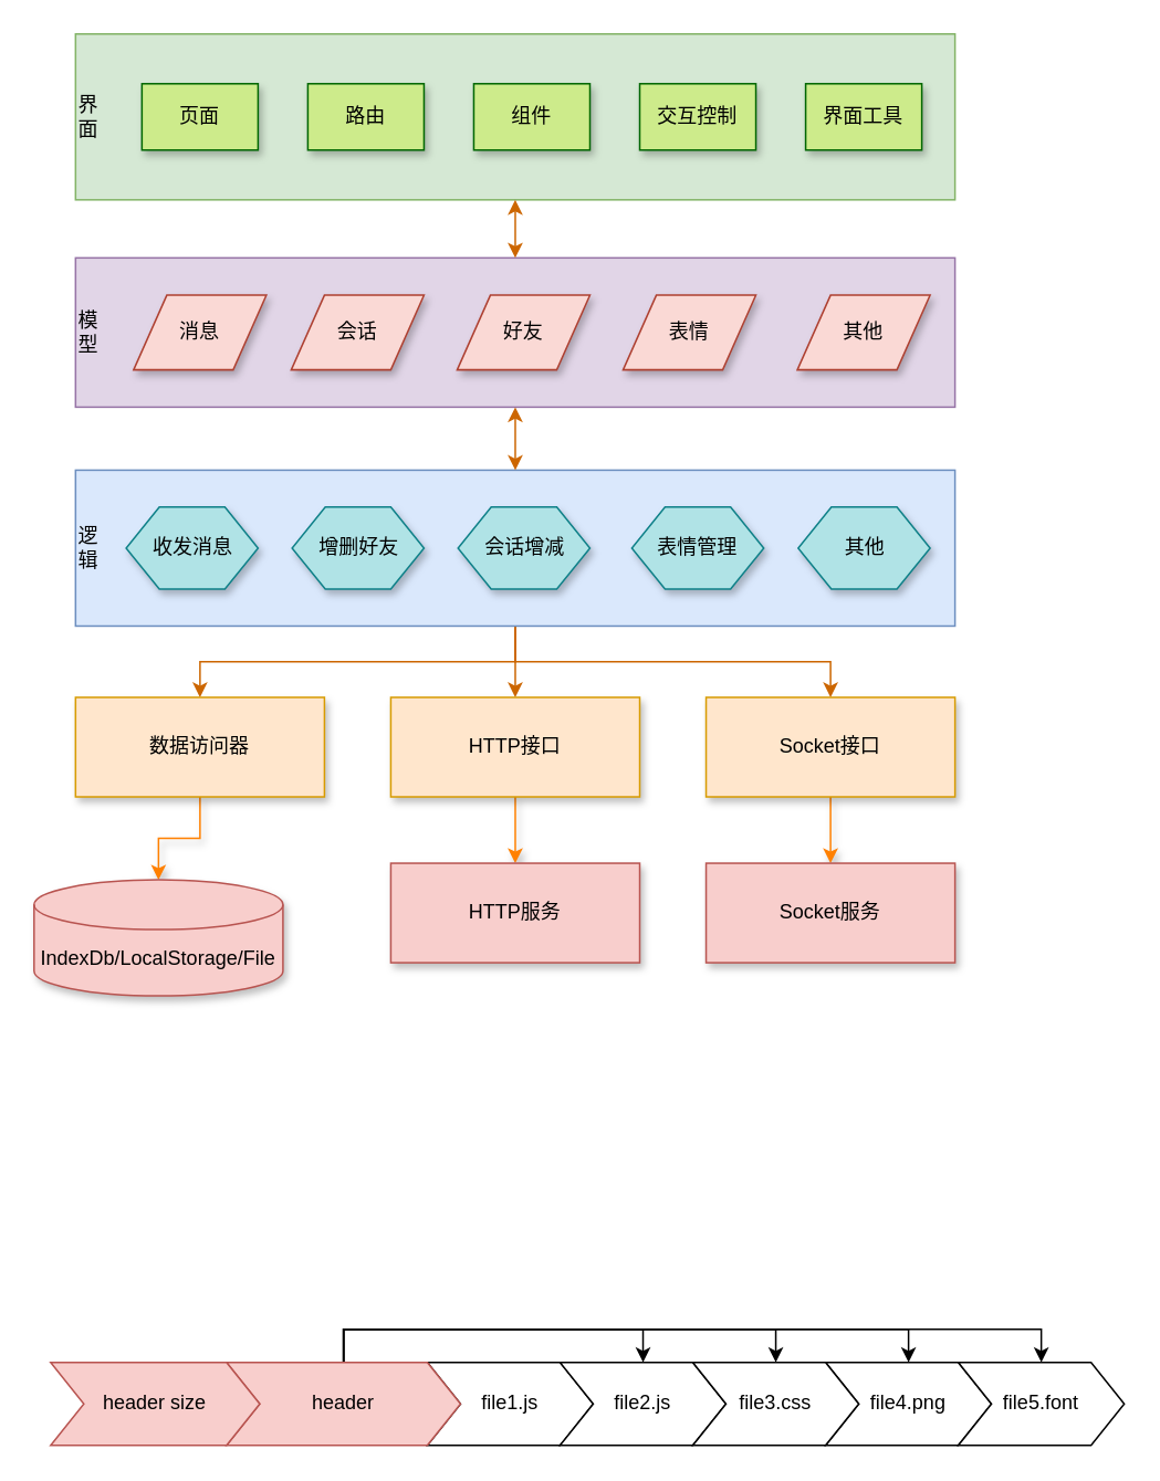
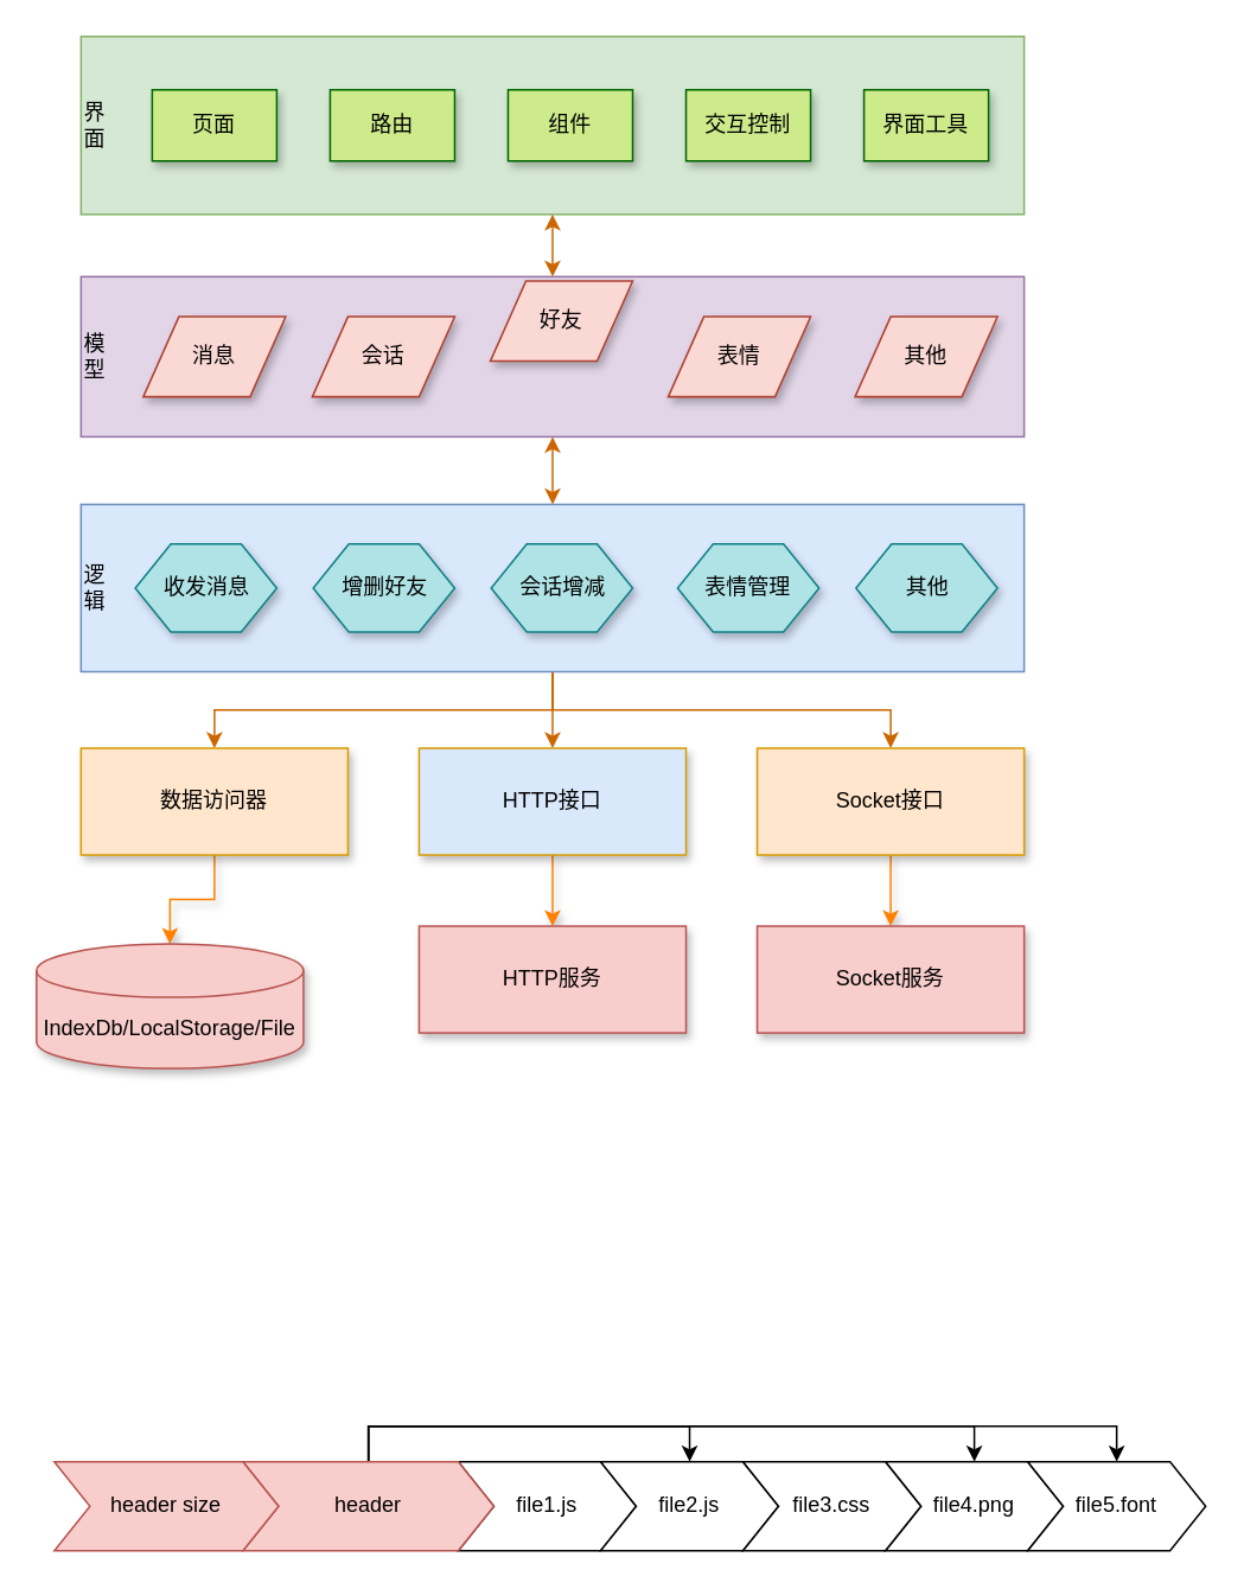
  <mxCell id="0" />
  <mxCell id="1" parent="0" />
  <mxCell id="2" value="界&lt;br&gt;面" style="rounded=0;whiteSpace=wrap;html=1;align=left;fillColor=#d5e8d4;strokeColor=#82b366;" parent="1" vertex="1"><mxGeometry x="45" y="20" width="530" height="100" as="geometry" /></mxCell>
  <mxCell id="3" value="模&lt;br&gt;型" style="rounded=0;whiteSpace=wrap;html=1;align=left;fillColor=#e1d5e7;strokeColor=#9673a6;" parent="1" vertex="1"><mxGeometry x="45" y="155" width="530" height="90" as="geometry" /></mxCell>
  <mxCell id="4" style="edgeStyle=orthogonalEdgeStyle;rounded=0;orthogonalLoop=1;jettySize=auto;html=1;exitX=0.5;exitY=1;exitDx=0;exitDy=0;entryX=0.5;entryY=0;entryDx=0;entryDy=0;fillColor=#0050ef;strokeColor=#CC6600;" parent="1" source="7" target="13" edge="1"><mxGeometry relative="1" as="geometry" /></mxCell>
  <mxCell id="5" style="edgeStyle=orthogonalEdgeStyle;rounded=0;orthogonalLoop=1;jettySize=auto;html=1;exitX=0.5;exitY=1;exitDx=0;exitDy=0;entryX=0.5;entryY=0;entryDx=0;entryDy=0;fillColor=#0050ef;strokeColor=#CC6600;" parent="1" source="7" target="11" edge="1"><mxGeometry relative="1" as="geometry" /></mxCell>
  <mxCell id="6" style="edgeStyle=orthogonalEdgeStyle;rounded=0;orthogonalLoop=1;jettySize=auto;html=1;exitX=0.5;exitY=1;exitDx=0;exitDy=0;entryX=0.5;entryY=0;entryDx=0;entryDy=0;fillColor=#0050ef;strokeColor=#CC6600;" parent="1" source="7" target="9" edge="1"><mxGeometry relative="1" as="geometry" /></mxCell>
  <mxCell id="7" value="逻&lt;br&gt;辑" style="rounded=0;whiteSpace=wrap;html=1;align=left;fillColor=#dae8fc;strokeColor=#6c8ebf;" parent="1" vertex="1"><mxGeometry x="45" y="283" width="530" height="94" as="geometry" /></mxCell>
  <mxCell id="8" style="edgeStyle=orthogonalEdgeStyle;rounded=0;orthogonalLoop=1;jettySize=auto;html=1;exitX=0.5;exitY=1;exitDx=0;exitDy=0;entryX=0.5;entryY=0;entryDx=0;entryDy=0;entryPerimeter=0;shadow=1;strokeColor=#FF8000;" parent="1" source="9" target="16" edge="1"><mxGeometry relative="1" as="geometry" /></mxCell>
  <mxCell id="9" value="数据访问器" style="rounded=0;whiteSpace=wrap;html=1;fillColor=#ffe6cc;strokeColor=#d79b00;shadow=1;" parent="1" vertex="1"><mxGeometry x="45" y="420" width="150" height="60" as="geometry" /></mxCell>
  <mxCell id="10" style="edgeStyle=orthogonalEdgeStyle;rounded=0;orthogonalLoop=1;jettySize=auto;html=1;exitX=0.5;exitY=1;exitDx=0;exitDy=0;entryX=0.5;entryY=0;entryDx=0;entryDy=0;shadow=1;strokeColor=#FF8000;" parent="1" source="11" target="15" edge="1"><mxGeometry relative="1" as="geometry" /></mxCell>
- <mxCell id="11" value="HTTP接口" style="rounded=0;whiteSpace=wrap;html=1;fillColor=#ffe6cc;strokeColor=#d79b00;shadow=1;" parent="1" vertex="1"><mxGeometry x="235" y="420" width="150" height="60" as="geometry" /></mxCell>
+ <mxCell id="11" value="HTTP接口" style="rounded=0;whiteSpace=wrap;html=1;fillColor=#dae8fc;strokeColor=#d79b00;shadow=1;" parent="1" vertex="1"><mxGeometry x="235" y="420" width="150" height="60" as="geometry" /></mxCell>
  <mxCell id="12" style="edgeStyle=orthogonalEdgeStyle;rounded=0;orthogonalLoop=1;jettySize=auto;html=1;exitX=0.5;exitY=1;exitDx=0;exitDy=0;entryX=0.5;entryY=0;entryDx=0;entryDy=0;shadow=1;strokeColor=#FF8000;" parent="1" source="13" target="14" edge="1"><mxGeometry relative="1" as="geometry" /></mxCell>
  <mxCell id="13" value="Socket接口" style="rounded=0;whiteSpace=wrap;html=1;fillColor=#ffe6cc;strokeColor=#d79b00;shadow=1;" parent="1" vertex="1"><mxGeometry x="425" y="420" width="150" height="60" as="geometry" /></mxCell>
  <mxCell id="14" value="Socket服务" style="rounded=0;whiteSpace=wrap;html=1;fillColor=#f8cecc;strokeColor=#b85450;shadow=1;" parent="1" vertex="1"><mxGeometry x="425" y="520" width="150" height="60" as="geometry" /></mxCell>
  <mxCell id="15" value="HTTP服务" style="rounded=0;whiteSpace=wrap;html=1;fillColor=#f8cecc;strokeColor=#b85450;shadow=1;" parent="1" vertex="1"><mxGeometry x="235" y="520" width="150" height="60" as="geometry" /></mxCell>
  <mxCell id="16" value="IndexDb/LocalStorage/File" style="shape=cylinder3;whiteSpace=wrap;html=1;boundedLbl=1;backgroundOutline=1;size=15;fillColor=#f8cecc;strokeColor=#b85450;shadow=1;" parent="1" vertex="1"><mxGeometry x="20" y="530" width="150" height="70" as="geometry" /></mxCell>
  <mxCell id="17" value="" style="endArrow=classic;startArrow=classic;html=1;exitX=0.5;exitY=0;exitDx=0;exitDy=0;strokeColor=#CC6600;" parent="1" source="3" target="2" edge="1"><mxGeometry width="50" height="50" relative="1" as="geometry"><mxPoint x="345" y="430" as="sourcePoint" /><mxPoint x="395" y="380" as="targetPoint" /></mxGeometry></mxCell>
  <mxCell id="18" value="页面" style="rounded=0;whiteSpace=wrap;html=1;align=center;fillColor=#cdeb8b;shadow=1;strokeColor=#006600;" parent="1" vertex="1"><mxGeometry x="85" y="50" width="70" height="40" as="geometry" /></mxCell>
  <mxCell id="19" value="路由" style="rounded=0;whiteSpace=wrap;html=1;align=center;fillColor=#cdeb8b;shadow=1;strokeColor=#006600;" parent="1" vertex="1"><mxGeometry x="185" y="50" width="70" height="40" as="geometry" /></mxCell>
  <mxCell id="20" value="组件" style="rounded=0;whiteSpace=wrap;html=1;align=center;fillColor=#cdeb8b;shadow=1;strokeColor=#006600;" parent="1" vertex="1"><mxGeometry x="285" y="50" width="70" height="40" as="geometry" /></mxCell>
  <mxCell id="21" value="交互控制" style="rounded=0;whiteSpace=wrap;html=1;align=center;fillColor=#cdeb8b;shadow=1;strokeColor=#006600;" parent="1" vertex="1"><mxGeometry x="385" y="50" width="70" height="40" as="geometry" /></mxCell>
  <mxCell id="22" value="界面工具" style="rounded=0;whiteSpace=wrap;html=1;align=center;fillColor=#cdeb8b;shadow=1;strokeColor=#006600;" parent="1" vertex="1"><mxGeometry x="485" y="50" width="70" height="40" as="geometry" /></mxCell>
  <mxCell id="23" value="消息" style="shape=parallelogram;perimeter=parallelogramPerimeter;whiteSpace=wrap;html=1;fixedSize=1;fillColor=#fad9d5;strokeColor=#ae4132;shadow=1;" parent="1" vertex="1"><mxGeometry x="80" y="177.5" width="80" height="45" as="geometry" /></mxCell>
  <mxCell id="24" value="会话" style="shape=parallelogram;perimeter=parallelogramPerimeter;whiteSpace=wrap;html=1;fixedSize=1;fillColor=#fad9d5;strokeColor=#ae4132;shadow=1;" parent="1" vertex="1"><mxGeometry x="175" y="177.5" width="80" height="45" as="geometry" /></mxCell>
- <mxCell id="25" value="好友" style="shape=parallelogram;perimeter=parallelogramPerimeter;whiteSpace=wrap;html=1;fixedSize=1;fillColor=#fad9d5;strokeColor=#ae4132;shadow=1;" parent="1" vertex="1"><mxGeometry x="275" y="177.5" width="80" height="45" as="geometry" /></mxCell>
+ <mxCell id="25" value="好友" style="shape=parallelogram;perimeter=parallelogramPerimeter;whiteSpace=wrap;html=1;fixedSize=1;fillColor=#fad9d5;strokeColor=#ae4132;shadow=1;" parent="1" vertex="1"><mxGeometry x="275" y="157.5" width="80" height="45" as="geometry" /></mxCell>
  <mxCell id="26" value="表情" style="shape=parallelogram;perimeter=parallelogramPerimeter;whiteSpace=wrap;html=1;fixedSize=1;fillColor=#fad9d5;strokeColor=#ae4132;shadow=1;" parent="1" vertex="1"><mxGeometry x="375" y="177.5" width="80" height="45" as="geometry" /></mxCell>
  <mxCell id="27" value="其他" style="shape=parallelogram;perimeter=parallelogramPerimeter;whiteSpace=wrap;html=1;fixedSize=1;fillColor=#fad9d5;strokeColor=#ae4132;shadow=1;" parent="1" vertex="1"><mxGeometry x="480" y="177.5" width="80" height="45" as="geometry" /></mxCell>
  <mxCell id="28" value="收发消息" style="shape=hexagon;perimeter=hexagonPerimeter2;whiteSpace=wrap;html=1;fixedSize=1;align=center;fillColor=#b0e3e6;strokeColor=#0e8088;shadow=1;" parent="1" vertex="1"><mxGeometry x="75.5" y="305.25" width="79.5" height="49.5" as="geometry" /></mxCell>
  <mxCell id="29" value="会话增减" style="shape=hexagon;perimeter=hexagonPerimeter2;whiteSpace=wrap;html=1;fixedSize=1;align=center;fillColor=#b0e3e6;strokeColor=#0e8088;shadow=1;" parent="1" vertex="1"><mxGeometry x="275.5" y="305.25" width="79.5" height="49.5" as="geometry" /></mxCell>
  <mxCell id="30" value="表情管理" style="shape=hexagon;perimeter=hexagonPerimeter2;whiteSpace=wrap;html=1;fixedSize=1;align=center;fillColor=#b0e3e6;strokeColor=#0e8088;shadow=1;" parent="1" vertex="1"><mxGeometry x="380.25" y="305.25" width="79.5" height="49.5" as="geometry" /></mxCell>
  <mxCell id="31" value="其他" style="shape=hexagon;perimeter=hexagonPerimeter2;whiteSpace=wrap;html=1;fixedSize=1;align=center;fillColor=#b0e3e6;strokeColor=#0e8088;shadow=1;" parent="1" vertex="1"><mxGeometry x="480.5" y="305.25" width="79.5" height="49.5" as="geometry" /></mxCell>
  <mxCell id="32" value="增删好友" style="shape=hexagon;perimeter=hexagonPerimeter2;whiteSpace=wrap;html=1;fixedSize=1;align=center;fillColor=#b0e3e6;strokeColor=#0e8088;shadow=1;" parent="1" vertex="1"><mxGeometry x="175.5" y="305.25" width="79.5" height="49.5" as="geometry" /></mxCell>
  <mxCell id="33" value="" style="endArrow=classic;startArrow=classic;html=1;entryX=0.5;entryY=1;entryDx=0;entryDy=0;exitX=0.5;exitY=0;exitDx=0;exitDy=0;strokeColor=#CC6600;" parent="1" source="7" target="3" edge="1"><mxGeometry width="50" height="50" relative="1" as="geometry"><mxPoint x="645" y="310" as="sourcePoint" /><mxPoint x="695" y="260" as="targetPoint" /></mxGeometry></mxCell>
  <mxCell id="34" value="file1.js" style="shape=step;perimeter=stepPerimeter;whiteSpace=wrap;html=1;fixedSize=1;" vertex="1" parent="1"><mxGeometry x="257" y="821" width="100" height="50" as="geometry" /></mxCell>
  <mxCell id="35" value="file2.js" style="shape=step;perimeter=stepPerimeter;whiteSpace=wrap;html=1;fixedSize=1;" vertex="1" parent="1"><mxGeometry x="337" y="821" width="100" height="50" as="geometry" /></mxCell>
  <mxCell id="36" value="file4.png" style="shape=step;perimeter=stepPerimeter;whiteSpace=wrap;html=1;fixedSize=1;" vertex="1" parent="1"><mxGeometry x="497" y="821" width="100" height="50" as="geometry" /></mxCell>
  <mxCell id="37" value="file3.css" style="shape=step;perimeter=stepPerimeter;whiteSpace=wrap;html=1;fixedSize=1;" vertex="1" parent="1"><mxGeometry x="417" y="821" width="100" height="50" as="geometry" /></mxCell>
  <mxCell id="38" value="file5.font" style="shape=step;perimeter=stepPerimeter;whiteSpace=wrap;html=1;fixedSize=1;" vertex="1" parent="1"><mxGeometry x="577" y="821" width="100" height="50" as="geometry" /></mxCell>
  <mxCell id="39" style="edgeStyle=orthogonalEdgeStyle;rounded=0;orthogonalLoop=1;jettySize=auto;html=1;entryX=0.5;entryY=0;entryDx=0;entryDy=0;" edge="1" parent="1" source="43" target="35"><mxGeometry relative="1" as="geometry"><Array as="points"><mxPoint x="207" y="801" /><mxPoint x="387" y="801" /></Array></mxGeometry></mxCell>
- <mxCell id="40" style="edgeStyle=orthogonalEdgeStyle;rounded=0;orthogonalLoop=1;jettySize=auto;html=1;entryX=0.5;entryY=0;entryDx=0;entryDy=0;" edge="1" parent="1" source="43" target="37"><mxGeometry relative="1" as="geometry"><Array as="points"><mxPoint x="207" y="801" /><mxPoint x="467" y="801" /></Array></mxGeometry></mxCell>
  <mxCell id="41" style="edgeStyle=orthogonalEdgeStyle;rounded=0;orthogonalLoop=1;jettySize=auto;html=1;entryX=0.5;entryY=0;entryDx=0;entryDy=0;" edge="1" parent="1" source="43" target="36"><mxGeometry relative="1" as="geometry"><Array as="points"><mxPoint x="207" y="801" /><mxPoint x="547" y="801" /></Array></mxGeometry></mxCell>
  <mxCell id="42" style="edgeStyle=orthogonalEdgeStyle;rounded=0;orthogonalLoop=1;jettySize=auto;html=1;entryX=0.5;entryY=0;entryDx=0;entryDy=0;" edge="1" parent="1" source="43" target="38"><mxGeometry relative="1" as="geometry"><Array as="points"><mxPoint x="207" y="801" /><mxPoint x="627" y="801" /></Array></mxGeometry></mxCell>
  <mxCell id="43" value="header" style="shape=step;perimeter=stepPerimeter;whiteSpace=wrap;html=1;fixedSize=1;fillColor=#f8cecc;strokeColor=#b85450;" vertex="1" parent="1"><mxGeometry x="136" y="821" width="141" height="50" as="geometry" /></mxCell>
  <mxCell id="44" value="header size" style="shape=step;perimeter=stepPerimeter;whiteSpace=wrap;html=1;fixedSize=1;fillColor=#f8cecc;strokeColor=#b85450;" vertex="1" parent="1"><mxGeometry x="30" y="821" width="126" height="50" as="geometry" /></mxCell>
